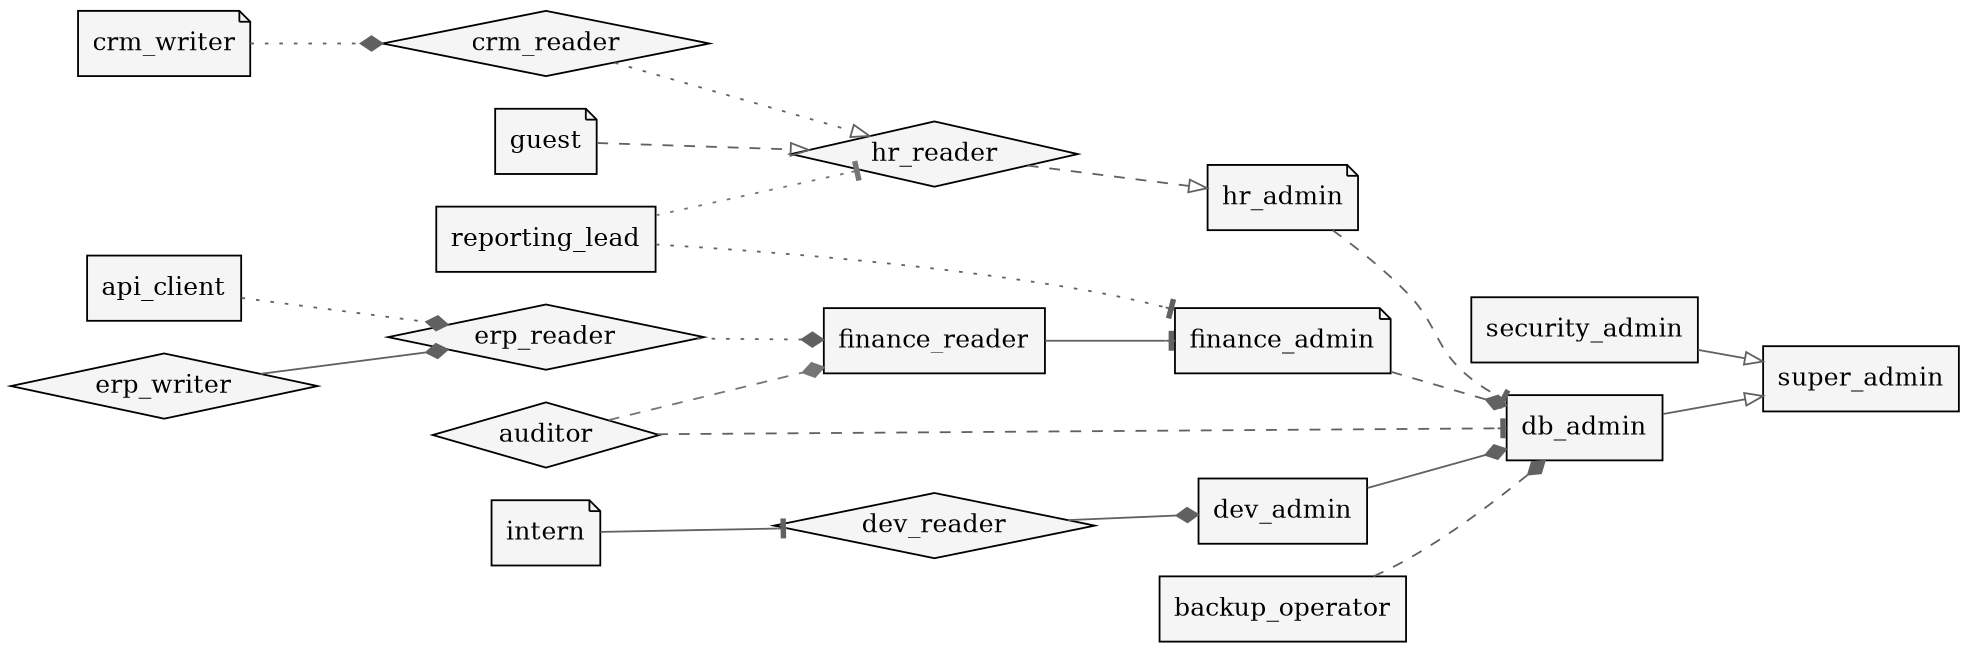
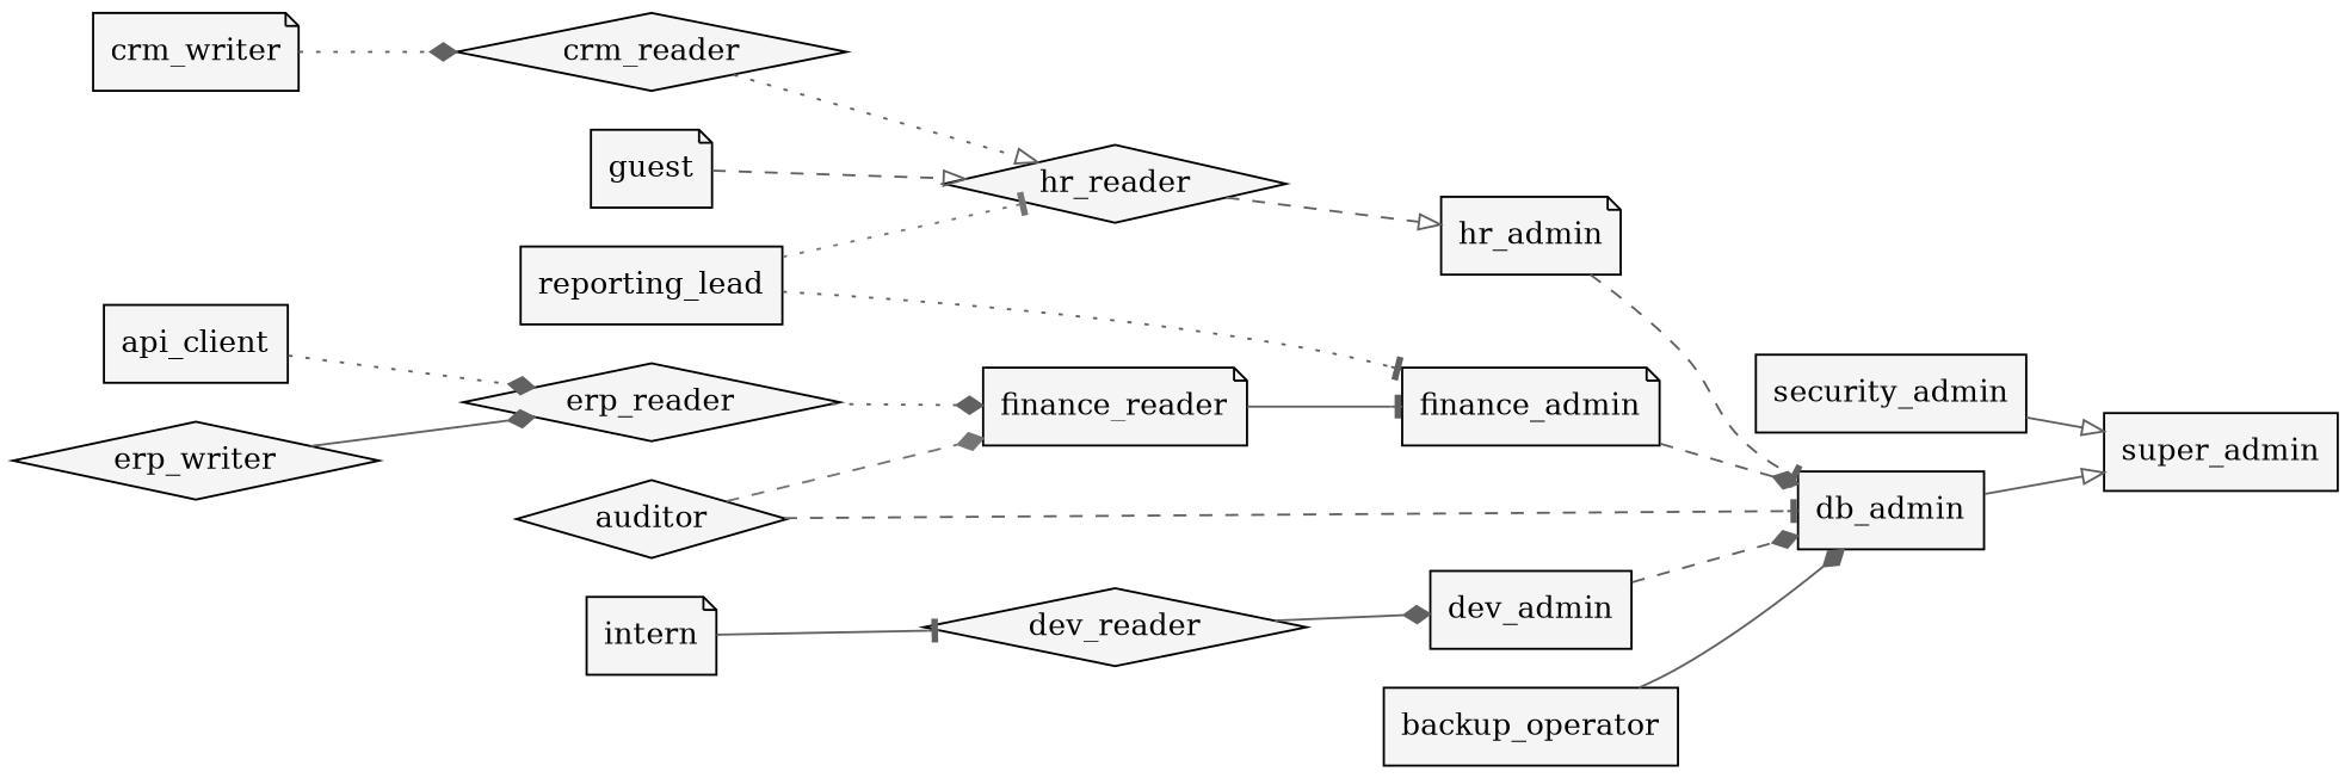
  digraph {
    rankdir=LR
    node [fillcolor=whitesmoke shape=box style=filled]
    edge [arrowhead=diamond color="#616161" style=dashed]
    db_admin
    super_admin
    security_admin
    finance_admin [shape=note]
    hr_admin [shape=note]
    dev_admin
    reporting_lead
    hr_reader [shape=diamond]
    backup_operator
    auditor [shape=diamond]
-   finance_reader
+   finance_reader [shape=note]
    erp_writer [shape=diamond]
    erp_reader [shape=diamond]
    crm_writer [shape=note]
    crm_reader [shape=diamond]
    dev_reader [shape=diamond]
    intern [shape=note]
    guest [shape=note]
    api_client
    db_admin -> super_admin [arrowhead=onormal style=solid]
    security_admin -> super_admin [arrowhead=onormal style=solid]
    finance_admin -> db_admin
    hr_admin -> db_admin [arrowhead=tee]
-   dev_admin -> db_admin [style=solid]
+   dev_admin -> db_admin
    reporting_lead -> finance_admin [arrowhead=tee style=dotted]
    reporting_lead -> hr_reader [arrowhead=tee color="#757575" style=dotted]
    hr_reader -> hr_admin [arrowhead=onormal]
-   backup_operator -> db_admin
+   backup_operator -> db_admin [style=solid]
    auditor -> db_admin [arrowhead=tee]
    auditor -> finance_reader [color="#757575"]
    finance_reader -> finance_admin [arrowhead=tee style=solid]
    erp_writer -> erp_reader [style=solid]
    erp_reader -> finance_reader [style=dotted]
    crm_writer -> crm_reader [style=dotted]
    crm_reader -> hr_reader [arrowhead=onormal style=dotted]
    dev_reader -> dev_admin [style=solid]
    intern -> dev_reader [arrowhead=tee style=solid]
    guest -> hr_reader [arrowhead=onormal]
    api_client -> erp_reader [style=dotted]
  }
